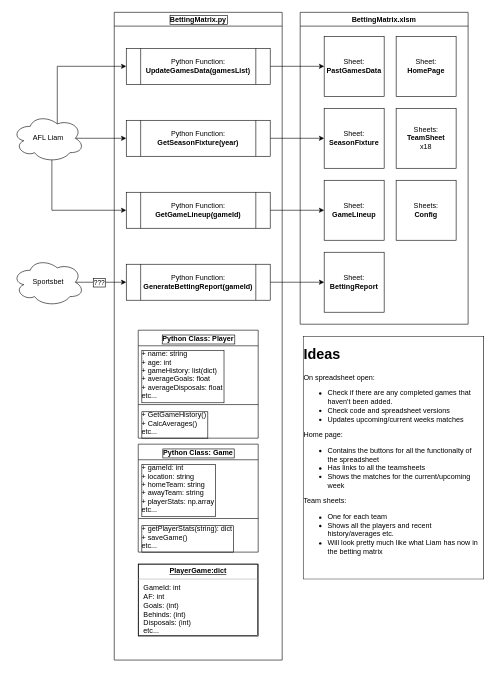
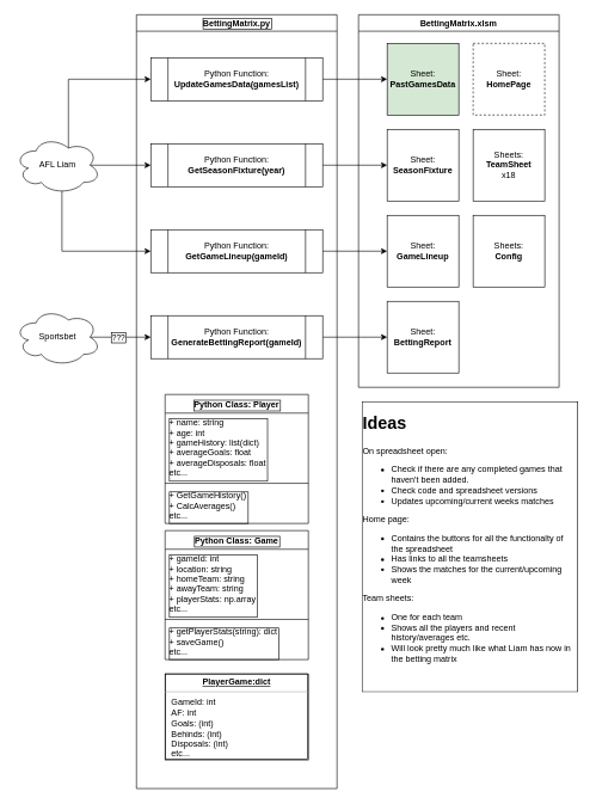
  <mxCell id="0" />
  <mxCell id="1" parent="0" />
  <mxCell id="2" style="edgeStyle=orthogonalEdgeStyle;rounded=0;orthogonalLoop=1;jettySize=auto;html=1;exitX=1;exitY=0.5;exitDx=0;exitDy=0;entryX=0;entryY=0.5;entryDx=0;entryDy=0;" edge="1" parent="1" source="22" target="8"><mxGeometry relative="1" as="geometry"><mxPoint x="280" y="110" as="targetPoint" /></mxGeometry></mxCell>
  <mxCell id="3" style="edgeStyle=orthogonalEdgeStyle;rounded=0;orthogonalLoop=1;jettySize=auto;html=1;exitX=0.625;exitY=0.2;exitDx=0;exitDy=0;exitPerimeter=0;entryX=0;entryY=0.5;entryDx=0;entryDy=0;" edge="1" parent="1" source="6" target="22"><mxGeometry relative="1" as="geometry"><Array as="points"><mxPoint x="95" y="110" /></Array></mxGeometry></mxCell>
  <mxCell id="4" style="edgeStyle=orthogonalEdgeStyle;rounded=0;orthogonalLoop=1;jettySize=auto;html=1;exitX=0.875;exitY=0.5;exitDx=0;exitDy=0;exitPerimeter=0;entryX=0;entryY=0.5;entryDx=0;entryDy=0;" edge="1" parent="1" source="6" target="23"><mxGeometry relative="1" as="geometry"><Array as="points" /></mxGeometry></mxCell>
  <mxCell id="5" style="edgeStyle=orthogonalEdgeStyle;rounded=0;orthogonalLoop=1;jettySize=auto;html=1;exitX=0.55;exitY=0.95;exitDx=0;exitDy=0;exitPerimeter=0;entryX=0;entryY=0.5;entryDx=0;entryDy=0;" edge="1" parent="1" source="6" target="24"><mxGeometry relative="1" as="geometry"><Array as="points"><mxPoint x="86" y="350" /></Array></mxGeometry></mxCell>
  <mxCell id="6" value="AFL Liam" style="ellipse;shape=cloud;whiteSpace=wrap;html=1;" vertex="1" parent="1"><mxGeometry x="20" y="190" width="120" height="80" as="geometry" /></mxCell>
  <mxCell id="7" value="BettingMatrix.xlsm" style="swimlane;" vertex="1" parent="1"><mxGeometry x="500" y="20" width="280" height="520" as="geometry" /></mxCell>
- <mxCell id="8" value="Sheet:&lt;br&gt;&lt;b&gt;PastGamesData&lt;/b&gt;" style="whiteSpace=wrap;html=1;aspect=fixed;" vertex="1" parent="7"><mxGeometry x="40" y="40" width="100" height="100" as="geometry" /></mxCell>
+ <mxCell id="8" value="Sheet:&lt;br&gt;&lt;b&gt;PastGamesData&lt;/b&gt;" style="whiteSpace=wrap;html=1;aspect=fixed;fillColor=#d5e8d4;" vertex="1" parent="7"><mxGeometry x="40" y="40" width="100" height="100" as="geometry" /></mxCell>
  <mxCell id="9" value="Sheet:&lt;br&gt;&lt;b&gt;SeasonFixture&lt;/b&gt;" style="whiteSpace=wrap;html=1;aspect=fixed;" vertex="1" parent="7"><mxGeometry x="40" y="160" width="100" height="100" as="geometry" /></mxCell>
  <mxCell id="10" value="Sheet:&lt;br&gt;&lt;b&gt;GameLineup&lt;/b&gt;" style="whiteSpace=wrap;html=1;aspect=fixed;" vertex="1" parent="7"><mxGeometry x="40" y="280" width="100" height="100" as="geometry" /></mxCell>
- <mxCell id="11" value="Sheet:&lt;br&gt;&lt;b&gt;HomePage&lt;/b&gt;" style="whiteSpace=wrap;html=1;aspect=fixed;" vertex="1" parent="7"><mxGeometry x="160" y="40" width="100" height="100" as="geometry" /></mxCell>
+ <mxCell id="11" value="Sheet:&lt;br&gt;&lt;b&gt;HomePage&lt;/b&gt;" style="whiteSpace=wrap;html=1;aspect=fixed;dashed=1;" vertex="1" parent="7"><mxGeometry x="160" y="40" width="100" height="100" as="geometry" /></mxCell>
  <mxCell id="12" value="Sheet:&lt;br&gt;&lt;b&gt;BettingReport&lt;/b&gt;" style="whiteSpace=wrap;html=1;aspect=fixed;" vertex="1" parent="7"><mxGeometry x="40" y="400" width="100" height="100" as="geometry" /></mxCell>
  <mxCell id="13" value="Sheets:&lt;br&gt;&lt;b&gt;TeamSheet&lt;/b&gt;&lt;br&gt;x18" style="whiteSpace=wrap;html=1;aspect=fixed;" vertex="1" parent="7"><mxGeometry x="160" y="160" width="100" height="100" as="geometry" /></mxCell>
  <mxCell id="14" value="Sheets:&lt;br&gt;&lt;b&gt;Config&lt;/b&gt;" style="whiteSpace=wrap;html=1;aspect=fixed;" vertex="1" parent="7"><mxGeometry x="160" y="280" width="100" height="100" as="geometry" /></mxCell>
  <mxCell id="15" style="edgeStyle=orthogonalEdgeStyle;rounded=0;orthogonalLoop=1;jettySize=auto;html=1;entryX=0;entryY=0.5;entryDx=0;entryDy=0;" edge="1" parent="1" source="23" target="9"><mxGeometry relative="1" as="geometry" /></mxCell>
  <mxCell id="16" style="edgeStyle=orthogonalEdgeStyle;rounded=0;orthogonalLoop=1;jettySize=auto;html=1;entryX=0;entryY=0.5;entryDx=0;entryDy=0;" edge="1" parent="1" source="24" target="10"><mxGeometry relative="1" as="geometry" /></mxCell>
  <mxCell id="17" style="edgeStyle=orthogonalEdgeStyle;rounded=0;orthogonalLoop=1;jettySize=auto;html=1;entryX=0;entryY=0.5;entryDx=0;entryDy=0;" edge="1" parent="1" source="25" target="12"><mxGeometry relative="1" as="geometry" /></mxCell>
  <mxCell id="18" style="edgeStyle=orthogonalEdgeStyle;rounded=0;orthogonalLoop=1;jettySize=auto;html=1;entryX=0;entryY=0.5;entryDx=0;entryDy=0;exitX=0.875;exitY=0.5;exitDx=0;exitDy=0;exitPerimeter=0;labelBorderColor=default;" edge="1" parent="1" source="20" target="25"><mxGeometry relative="1" as="geometry" /></mxCell>
  <mxCell id="19" value="???" style="edgeLabel;html=1;align=center;verticalAlign=middle;resizable=0;points=[];labelBorderColor=default;" vertex="1" connectable="0" parent="18"><mxGeometry x="0.263" relative="1" as="geometry"><mxPoint x="-15" as="offset" /></mxGeometry></mxCell>
  <mxCell id="20" value="Sportsbet" style="ellipse;shape=cloud;whiteSpace=wrap;html=1;" vertex="1" parent="1"><mxGeometry x="20" y="430" width="120" height="80" as="geometry" /></mxCell>
  <mxCell id="21" value="BettingMatrix.py" style="swimlane;rounded=0;shadow=0;labelBorderColor=default;sketch=0;" vertex="1" parent="1"><mxGeometry x="190" y="20" width="280" height="1080" as="geometry" /></mxCell>
  <mxCell id="22" value="Python Function:&lt;br&gt;&lt;b&gt;UpdateGamesData(gamesList)&lt;/b&gt;" style="shape=process;whiteSpace=wrap;html=1;backgroundOutline=1;" vertex="1" parent="21"><mxGeometry x="20" y="60" width="240" height="60" as="geometry" /></mxCell>
  <mxCell id="23" value="Python Function:&lt;br&gt;&lt;b&gt;GetSeasonFixture(year)&lt;/b&gt;" style="shape=process;whiteSpace=wrap;html=1;backgroundOutline=1;" vertex="1" parent="21"><mxGeometry x="20" y="180" width="240" height="60" as="geometry" /></mxCell>
  <mxCell id="24" value="Python Function:&lt;br&gt;&lt;b&gt;GetGameLineup(gameId)&lt;/b&gt;" style="shape=process;whiteSpace=wrap;html=1;backgroundOutline=1;" vertex="1" parent="21"><mxGeometry x="20" y="300" width="240" height="60" as="geometry" /></mxCell>
  <mxCell id="25" value="Python Function:&lt;br&gt;&lt;b&gt;GenerateBettingReport(gameId)&lt;/b&gt;" style="shape=process;whiteSpace=wrap;html=1;backgroundOutline=1;" vertex="1" parent="21"><mxGeometry x="20" y="420" width="240" height="60" as="geometry" /></mxCell>
  <mxCell id="26" value="Python Class: Player" style="swimlane;fontStyle=1;align=center;verticalAlign=top;childLayout=stackLayout;horizontal=1;startSize=26;horizontalStack=0;resizeParent=1;resizeParentMax=0;resizeLast=0;collapsible=1;marginBottom=0;rounded=0;shadow=0;labelBorderColor=default;sketch=0;" vertex="1" parent="21"><mxGeometry x="40" y="530" width="200" height="180" as="geometry" /></mxCell>
  <mxCell id="27" value="+ name: string&#10;+ age: int&#10;+ gameHistory: list(dict)&#10;+ averageGoals: float&#10;+ averageDisposals: float&#10;etc..." style="text;strokeColor=none;fillColor=none;align=left;verticalAlign=top;spacingLeft=4;spacingRight=4;overflow=hidden;rotatable=0;points=[[0,0.5],[1,0.5]];portConstraint=eastwest;rounded=0;shadow=0;labelBorderColor=default;sketch=0;" vertex="1" parent="26"><mxGeometry y="26" width="200" height="94" as="geometry" /></mxCell>
  <mxCell id="28" value="" style="line;strokeWidth=1;fillColor=none;align=left;verticalAlign=middle;spacingTop=-1;spacingLeft=3;spacingRight=3;rotatable=0;labelPosition=right;points=[];portConstraint=eastwest;strokeColor=inherit;rounded=0;shadow=0;labelBorderColor=default;sketch=0;" vertex="1" parent="26"><mxGeometry y="120" width="200" height="8" as="geometry" /></mxCell>
  <mxCell id="29" value="+ GetGameHistory()&#10;+ CalcAverages()&#10;etc..." style="text;strokeColor=none;fillColor=none;align=left;verticalAlign=top;spacingLeft=4;spacingRight=4;overflow=hidden;rotatable=0;points=[[0,0.5],[1,0.5]];portConstraint=eastwest;rounded=0;shadow=0;labelBorderColor=default;sketch=0;" vertex="1" parent="26"><mxGeometry y="128" width="200" height="52" as="geometry" /></mxCell>
  <mxCell id="30" value="Python Class: Game" style="swimlane;fontStyle=1;align=center;verticalAlign=top;childLayout=stackLayout;horizontal=1;startSize=26;horizontalStack=0;resizeParent=1;resizeParentMax=0;resizeLast=0;collapsible=1;marginBottom=0;rounded=0;shadow=0;labelBorderColor=default;sketch=0;" vertex="1" parent="21"><mxGeometry x="40" y="720" width="200" height="180" as="geometry" /></mxCell>
  <mxCell id="31" value="+ gameId: int&#10;+ location: string&#10;+ homeTeam: string&#10;+ awayTeam: string&#10;+ playerStats: np.array&#10;etc..." style="text;strokeColor=none;fillColor=none;align=left;verticalAlign=top;spacingLeft=4;spacingRight=4;overflow=hidden;rotatable=0;points=[[0,0.5],[1,0.5]];portConstraint=eastwest;rounded=0;shadow=0;labelBorderColor=default;sketch=0;" vertex="1" parent="30"><mxGeometry y="26" width="200" height="94" as="geometry" /></mxCell>
  <mxCell id="32" value="" style="line;strokeWidth=1;fillColor=none;align=left;verticalAlign=middle;spacingTop=-1;spacingLeft=3;spacingRight=3;rotatable=0;labelPosition=right;points=[];portConstraint=eastwest;strokeColor=inherit;rounded=0;shadow=0;labelBorderColor=default;sketch=0;" vertex="1" parent="30"><mxGeometry y="120" width="200" height="8" as="geometry" /></mxCell>
  <mxCell id="33" value="+ getPlayerStats(string): dict&#10;+ saveGame()&#10;etc..." style="text;strokeColor=none;fillColor=none;align=left;verticalAlign=top;spacingLeft=4;spacingRight=4;overflow=hidden;rotatable=0;points=[[0,0.5],[1,0.5]];portConstraint=eastwest;rounded=0;shadow=0;labelBorderColor=default;sketch=0;" vertex="1" parent="30"><mxGeometry y="128" width="200" height="52" as="geometry" /></mxCell>
  <mxCell id="34" value="&lt;p style=&quot;margin:0px;margin-top:4px;text-align:center;text-decoration:underline;&quot;&gt;&lt;b&gt;PlayerGame:dict&lt;/b&gt;&lt;/p&gt;&lt;hr&gt;&lt;p style=&quot;margin:0px;margin-left:8px;&quot;&gt;GameId: int&lt;br&gt;AF: int&lt;br&gt;Goals: (int)&lt;/p&gt;&lt;p style=&quot;margin:0px;margin-left:8px;&quot;&gt;Behinds: (int)&lt;/p&gt;&lt;p style=&quot;margin:0px;margin-left:8px;&quot;&gt;Disposals: (int)&lt;/p&gt;&lt;p style=&quot;margin:0px;margin-left:8px;&quot;&gt;etc...&lt;/p&gt;" style="verticalAlign=top;align=left;overflow=fill;fontSize=12;fontFamily=Helvetica;html=1;rounded=0;shadow=0;labelBorderColor=default;sketch=0;" vertex="1" parent="21"><mxGeometry x="40" y="920" width="200" height="120" as="geometry" /></mxCell>
  <mxCell id="35" value="&lt;h1&gt;Ideas&lt;/h1&gt;&lt;p&gt;On spreadsheet open:&lt;/p&gt;&lt;p&gt;&lt;/p&gt;&lt;ul&gt;&lt;li&gt;Check if there are any completed games that haven't been added.&lt;/li&gt;&lt;li&gt;Check code and spreadsheet versions&lt;/li&gt;&lt;li&gt;Updates upcoming/current weeks matches&lt;/li&gt;&lt;/ul&gt;&lt;div&gt;Home page:&lt;/div&gt;&lt;div&gt;&lt;ul&gt;&lt;li&gt;Contains the buttons for all the functionalty of the spreadsheet&lt;/li&gt;&lt;li&gt;Has links to all the teamsheets&lt;/li&gt;&lt;li&gt;Shows the matches for the current/upcoming week&lt;/li&gt;&lt;/ul&gt;&lt;div&gt;Team sheets:&lt;/div&gt;&lt;/div&gt;&lt;div&gt;&lt;ul&gt;&lt;li&gt;One for each team&lt;/li&gt;&lt;li&gt;Shows all the players and recent history/averages etc.&lt;/li&gt;&lt;li&gt;Will look pretty much like what Liam has now in the betting matrix&lt;/li&gt;&lt;/ul&gt;&lt;/div&gt;&lt;p&gt;&lt;/p&gt;&lt;p&gt;&lt;br&gt;&lt;/p&gt;" style="text;html=1;strokeColor=none;fillColor=none;spacing=5;spacingTop=-20;whiteSpace=wrap;overflow=hidden;rounded=0;shadow=0;labelBorderColor=default;sketch=0;spacingLeft=0;" vertex="1" parent="1"><mxGeometry x="500" y="570" width="310" height="400" as="geometry" /></mxCell>
